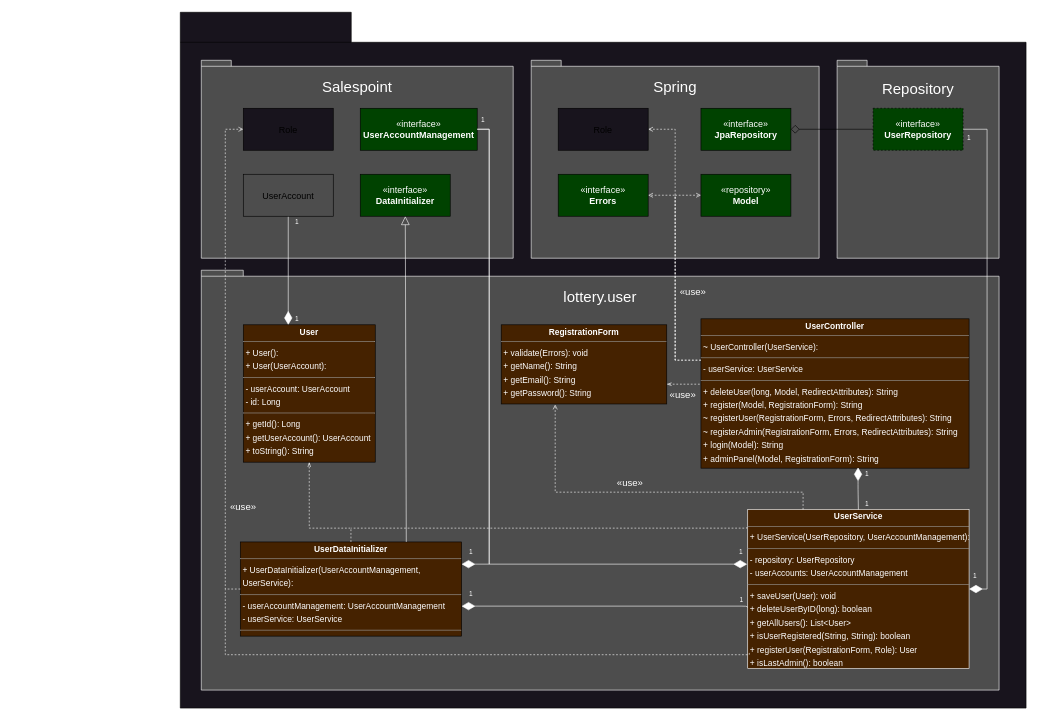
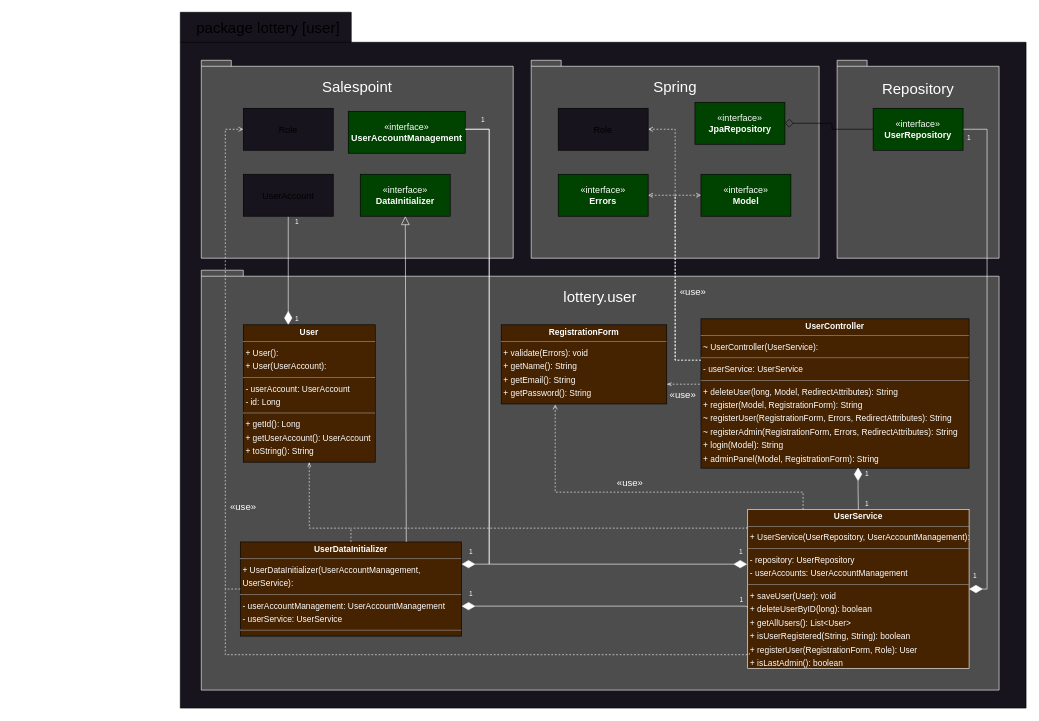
  <mxCell id="0" />
  <mxCell id="1" parent="0" />
  <mxCell id="2" value="" style="shape=folder;fontStyle=1;spacingTop=10;tabWidth=285;tabHeight=50;tabPosition=left;html=1;whiteSpace=wrap;fillColor=#18141D;" vertex="1" parent="1"><mxGeometry x="20" y="20" width="1410" height="1160" as="geometry" /></mxCell>
  <mxCell id="3" value="&lt;p style=&quot;line-height: 100%; font-size: 25px;&quot;&gt;&lt;font color=&quot;#ffffff&quot; style=&quot;font-size: 25px;&quot;&gt;lottery.user&lt;/font&gt;&lt;/p&gt;" style="shape=folder;fontStyle=0;spacingTop=0;tabWidth=50;tabHeight=10;tabPosition=left;html=1;whiteSpace=wrap;fillColor=#4d4d4d;strokeColor=#FFFFFF;fontColor=#333333;verticalAlign=top;fontSize=25;" vertex="1" parent="1"><mxGeometry x="55" y="450" width="1330" height="700" as="geometry" /></mxCell>
  <mxCell id="4" value="&lt;p style=&quot;line-height: 100%; font-size: 25px;&quot;&gt;&lt;font color=&quot;#ffffff&quot; style=&quot;font-size: 25px;&quot;&gt;Salespoint&lt;/font&gt;&lt;/p&gt;" style="shape=folder;fontStyle=0;spacingTop=0;tabWidth=50;tabHeight=10;tabPosition=left;html=1;whiteSpace=wrap;fillColor=#4d4d4d;strokeColor=#FFFFFF;fontColor=#333333;verticalAlign=top;fontSize=25;" vertex="1" parent="1"><mxGeometry x="55" y="100" width="520" height="330" as="geometry" /></mxCell>
  <mxCell id="5" value="&lt;p style=&quot;line-height: 100%; font-size: 25px;&quot;&gt;&lt;font color=&quot;#ffffff&quot; style=&quot;font-size: 25px;&quot;&gt;Spring&lt;/font&gt;&lt;/p&gt;" style="shape=folder;fontStyle=0;spacingTop=0;tabWidth=50;tabHeight=10;tabPosition=left;html=1;whiteSpace=wrap;fillColor=#4d4d4d;strokeColor=#FFFFFF;fontColor=#333333;verticalAlign=top;fontSize=25;" parent="1" vertex="1"><mxGeometry x="605" y="100" width="480" height="330" as="geometry" /></mxCell>
  <mxCell id="6" value="&lt;p style=&quot;margin:0px;margin-top:4px;text-align:center;&quot;&gt;&lt;b&gt;RegistrationForm&lt;/b&gt;&lt;/p&gt;&lt;hr size=&quot;1&quot;&gt;&lt;p style=&quot;margin:0 0 0 4px;line-height:1.6;&quot;&gt;+ validate(Errors): void&lt;br&gt;+ getName(): String&lt;br&gt;+ getEmail(): String&lt;br&gt;+ getPassword(): String&lt;/p&gt;" style="verticalAlign=top;align=left;overflow=fill;fontSize=14;fontFamily=Helvetica;html=1;rounded=0;shadow=0;comic=0;labelBackgroundColor=none;strokeWidth=1;fillColor=#452200;fontColor=#ffffff;" parent="1" vertex="1"><mxGeometry x="555" y="541" width="276" height="132" as="geometry" /></mxCell>
  <mxCell id="7" value="&lt;p style=&quot;margin:0px;margin-top:4px;text-align:center;&quot;&gt;&lt;b&gt;User&lt;/b&gt;&lt;/p&gt;&lt;hr size=&quot;1&quot;&gt;&lt;p style=&quot;margin:0 0 0 4px;line-height:1.6;&quot;&gt;+ User(): &lt;br&gt;+ User(UserAccount): &lt;/p&gt;&lt;hr size=&quot;1&quot;&gt;&lt;p style=&quot;margin:0 0 0 4px;line-height:1.6;&quot;&gt;- userAccount: UserAccount&lt;br&gt;- id: Long&lt;/p&gt;&lt;hr size=&quot;1&quot;&gt;&lt;p style=&quot;margin:0 0 0 4px;line-height:1.6;&quot;&gt;+ getId(): Long&lt;br&gt;+ getUserAccount(): UserAccount&lt;br&gt;+ toString(): String&lt;/p&gt;" style="verticalAlign=top;align=left;overflow=fill;fontSize=14;fontFamily=Helvetica;html=1;rounded=0;shadow=0;comic=0;labelBackgroundColor=none;strokeWidth=1;fillColor=#452200;fontColor=#ffffff;" parent="1" vertex="1"><mxGeometry x="125" y="541" width="220" height="229" as="geometry" /></mxCell>
  <mxCell id="8" value="&lt;p style=&quot;margin:0px;margin-top:4px;text-align:center;&quot;&gt;&lt;b&gt;UserController&lt;/b&gt;&lt;/p&gt;&lt;hr size=&quot;1&quot;&gt;&lt;p style=&quot;margin:0 0 0 4px;line-height:1.6;&quot;&gt;~ UserController(UserService): &lt;/p&gt;&lt;hr size=&quot;1&quot;&gt;&lt;p style=&quot;margin:0 0 0 4px;line-height:1.6;&quot;&gt;- userService: UserService&lt;/p&gt;&lt;hr size=&quot;1&quot;&gt;&lt;p style=&quot;margin:0 0 0 4px;line-height:1.6;&quot;&gt;+ deleteUser(long, Model, RedirectAttributes): String&lt;br&gt;+ register(Model, RegistrationForm): String&lt;br&gt;~ registerUser(RegistrationForm, Errors, RedirectAttributes): String&lt;br&gt;~ registerAdmin(RegistrationForm, Errors, RedirectAttributes): String&lt;br&gt;+ login(Model): String&lt;br&gt;+ adminPanel(Model, RegistrationForm): String&lt;/p&gt;" style="verticalAlign=top;align=left;overflow=fill;fontSize=14;fontFamily=Helvetica;html=1;rounded=0;shadow=0;comic=0;labelBackgroundColor=none;strokeWidth=1;fillColor=#452200;fontColor=#ffffff;" parent="1" vertex="1"><mxGeometry x="888" y="531" width="447" height="249" as="geometry" /></mxCell>
  <mxCell id="9" value="&lt;p style=&quot;margin:0px;margin-top:4px;text-align:center;&quot;&gt;&lt;b&gt;UserDataInitializer&lt;/b&gt;&lt;/p&gt;&lt;hr size=&quot;1&quot;&gt;&lt;p style=&quot;margin:0 0 0 4px;line-height:1.6;&quot;&gt;+ UserDataInitializer(UserAccountManagement, UserService): &lt;/p&gt;&lt;hr size=&quot;1&quot;&gt;&lt;p style=&quot;margin:0 0 0 4px;line-height:1.6;&quot;&gt;- userAccountManagement: UserAccountManagement&lt;br&gt;- userService: UserService&lt;/p&gt;&lt;hr size=&quot;1&quot;&gt;&lt;p style=&quot;margin:0 0 0 4px;line-height:1.6;&quot;&gt;+ initialize(): void&lt;/p&gt;" style="verticalAlign=top;align=left;overflow=fill;fontSize=14;fontFamily=Helvetica;html=1;rounded=0;shadow=0;comic=0;labelBackgroundColor=none;strokeWidth=1;fillColor=#452200;whiteSpace=wrap;fontColor=#ffffff;" parent="1" vertex="1"><mxGeometry x="120" y="903" width="369" height="157" as="geometry" /></mxCell>
  <mxCell id="10" value="&lt;p style=&quot;margin:0px;margin-top:4px;text-align:center;&quot;&gt;&lt;b&gt;UserService&lt;/b&gt;&lt;/p&gt;&lt;hr size=&quot;1&quot;&gt;&lt;p style=&quot;margin:0 0 0 4px;line-height:1.6;&quot;&gt;+ UserService(UserRepository, UserAccountManagement): &lt;/p&gt;&lt;hr size=&quot;1&quot;&gt;&lt;p style=&quot;margin:0 0 0 4px;line-height:1.6;&quot;&gt;- repository: UserRepository&lt;br&gt;- userAccounts: UserAccountManagement&lt;/p&gt;&lt;hr size=&quot;1&quot;&gt;&lt;p style=&quot;margin:0 0 0 4px;line-height:1.6;&quot;&gt;+ saveUser(User): void&lt;br&gt;+ deleteUserByID(long): boolean&lt;br&gt;+ getAllUsers(): List&amp;lt;User&amp;gt;&lt;br&gt;+ isUserRegistered(String, String): boolean&lt;br&gt;+ registerUser(RegistrationForm, Role): User&lt;br&gt;+ isLastAdmin(): boolean&lt;/p&gt;" style="verticalAlign=top;align=left;overflow=fill;fontSize=14;fontFamily=Helvetica;html=1;rounded=0;shadow=0;comic=0;labelBackgroundColor=none;strokeWidth=1;fillColor=#452200;strokeColor=#ffffff;fontColor=#ffffff;" parent="1" vertex="1"><mxGeometry x="966" y="849" width="369" height="265" as="geometry" /></mxCell>
  <mxCell id="11" value="" style="html=1;rounded=1;edgeStyle=orthogonalEdgeStyle;dashed=1;startArrow=none;endArrow=openThin;endSize=6;strokeColor=#ffffff;entryX=1;entryY=0.75;entryDx=0;entryDy=0;" parent="1" target="6" edge="1"><mxGeometry width="50" height="50" relative="1" as="geometry"><Array as="points"><mxPoint x="886" y="640" /></Array><mxPoint x="886" y="640" as="sourcePoint" /><mxPoint x="843.112" y="633.796" as="targetPoint" /></mxGeometry></mxCell>
  <mxCell id="12" value="" style="html=1;rounded=1;edgeStyle=orthogonalEdgeStyle;dashed=0;startArrow=diamondThin;endArrow=none;endSize=12;strokeColor=#ffffff;entryX=0.5;entryY=0;entryDx=0;entryDy=0;exitX=0.586;exitY=0.995;exitDx=0;exitDy=0;exitPerimeter=0;endFill=0;startFill=1;startSize=20;" parent="1" source="8" target="10" edge="1"><mxGeometry width="50" height="50" relative="1" as="geometry"><Array as="points" /></mxGeometry></mxCell>
  <mxCell id="13" value="" style="edgeLabel;resizable=0;html=1;align=left;verticalAlign=top;strokeColor=default;" parent="12" vertex="1" connectable="0"><mxGeometry x="190" y="262" as="geometry" /></mxCell>
  <mxCell id="14" value="" style="html=1;rounded=0;edgeStyle=orthogonalEdgeStyle;dashed=1;startArrow=none;endArrow=openThin;endSize=6;strokeColor=#ffffff;exitX=0.500;exitY=0.000;exitDx=0;exitDy=0;entryX=0.500;entryY=1.000;entryDx=0;entryDy=0;" parent="1" source="9" target="7" edge="1"><mxGeometry width="50" height="50" relative="1" as="geometry"><Array as="points"><mxPoint x="304" y="880" /><mxPoint x="235" y="880" /></Array></mxGeometry></mxCell>
  <mxCell id="15" value="" style="edgeLabel;resizable=0;html=1;align=left;verticalAlign=top;strokeColor=default;labelBackgroundColor=#4d4d4d;fontColor=#ffffff;" parent="14" vertex="1" connectable="0"><mxGeometry x="-280" y="140" as="geometry" /></mxCell>
  <mxCell id="16" value="" style="html=1;rounded=1;edgeStyle=orthogonalEdgeStyle;startArrow=diamondThin;endArrow=none;endSize=12;strokeColor=#ffffff;entryX=0.001;entryY=0.614;entryDx=0;entryDy=0;entryPerimeter=0;endFill=0;startFill=1;startSize=20;" parent="1" target="10" edge="1"><mxGeometry width="50" height="50" relative="1" as="geometry"><Array as="points"><mxPoint x="965" y="1010" /><mxPoint x="965" y="1012" /></Array><mxPoint x="489" y="1010" as="sourcePoint" /><mxPoint x="855" y="1010" as="targetPoint" /></mxGeometry></mxCell>
  <mxCell id="17" value="" style="html=1;rounded=0;edgeStyle=orthogonalEdgeStyle;dashed=1;startArrow=none;endArrow=open;endSize=6;strokeColor=#ffffff;exitX=0.25;exitY=0;exitDx=0;exitDy=0;endFill=0;" parent="1" source="10" edge="1"><mxGeometry width="50" height="50" relative="1" as="geometry"><Array as="points"><mxPoint x="1058" y="820" /><mxPoint x="645" y="820" /></Array><mxPoint x="645" y="674" as="targetPoint" /></mxGeometry></mxCell>
  <mxCell id="18" value="" style="html=1;rounded=0;edgeStyle=orthogonalEdgeStyle;dashed=1;startArrow=none;endArrow=none;endSize=12;strokeColor=#ffffff;exitX=-0.004;exitY=0.111;exitDx=0;exitDy=0;fontColor=#ffffff;exitPerimeter=0;endFill=0;" parent="1" source="10" edge="1"><mxGeometry width="50" height="50" relative="1" as="geometry"><Array as="points"><mxPoint x="965" y="880" /></Array><mxPoint x="305" y="880" as="targetPoint" /></mxGeometry></mxCell>
- <mxCell id="19" value="«interface»&lt;br style=&quot;font-size: 15px;&quot;&gt;&lt;b style=&quot;font-size: 15px;&quot;&gt;JpaRepository&lt;/b&gt;" style="html=1;whiteSpace=wrap;fillColor=#004200;fontColor=#ffffff;fontSize=15;" parent="1" vertex="1"><mxGeometry x="888" y="180" width="150" height="70" as="geometry" /></mxCell>
- <mxCell id="20" value="«repository»&lt;br style=&quot;font-size: 15px;&quot;&gt;&lt;b style=&quot;font-size: 15px;&quot;&gt;Model&lt;/b&gt;" style="html=1;whiteSpace=wrap;fillColor=#004200;fontColor=#ffffff;fontSize=15;" parent="1" vertex="1"><mxGeometry x="888" y="290" width="150" height="70" as="geometry" /></mxCell>
+ <mxCell id="19" value="«interface»&lt;br style=&quot;font-size: 15px;&quot;&gt;&lt;b style=&quot;font-size: 15px;&quot;&gt;JpaRepository&lt;/b&gt;" style="html=1;whiteSpace=wrap;fillColor=#004200;fontColor=#ffffff;fontSize=15;" parent="1" vertex="1"><mxGeometry x="878" y="170" width="150" height="70" as="geometry" /></mxCell>
+ <mxCell id="20" value="«interface»&lt;br style=&quot;font-size: 15px;&quot;&gt;&lt;b style=&quot;font-size: 15px;&quot;&gt;Model&lt;/b&gt;" style="html=1;whiteSpace=wrap;fillColor=#004200;fontColor=#ffffff;fontSize=15;" parent="1" vertex="1"><mxGeometry x="888" y="290" width="150" height="70" as="geometry" /></mxCell>
  <mxCell id="21" value="«interface»&lt;br style=&quot;font-size: 15px;&quot;&gt;&lt;b style=&quot;font-size: 15px;&quot;&gt;Errors&lt;/b&gt;" style="html=1;whiteSpace=wrap;fillColor=#004200;fontColor=#ffffff;fontSize=15;" parent="1" vertex="1"><mxGeometry x="650" y="290" width="150" height="70" as="geometry" /></mxCell>
- <mxCell id="22" value="«interface»&lt;br style=&quot;font-size: 15px;&quot;&gt;&lt;b style=&quot;font-size: 15px;&quot;&gt;UserAccountManagement&lt;/b&gt;" style="html=1;whiteSpace=wrap;fillColor=#004200;fontColor=#ffffff;fontSize=15;" parent="1" vertex="1"><mxGeometry x="320" y="180" width="195" height="70" as="geometry" /></mxCell>
+ <mxCell id="22" value="«interface»&lt;br style=&quot;font-size: 15px;&quot;&gt;&lt;b style=&quot;font-size: 15px;&quot;&gt;UserAccountManagement&lt;/b&gt;" style="html=1;whiteSpace=wrap;fillColor=#004200;fontColor=#ffffff;fontSize=15;" parent="1" vertex="1"><mxGeometry x="300" y="185" width="195" height="70" as="geometry" /></mxCell>
  <mxCell id="23" value="«interface»&lt;br style=&quot;font-size: 15px;&quot;&gt;&lt;b style=&quot;font-size: 15px;&quot;&gt;DataInitializer&lt;/b&gt;" style="html=1;whiteSpace=wrap;fillColor=#004200;fontColor=#ffffff;fontSize=15;" parent="1" vertex="1"><mxGeometry x="320" y="290" width="150" height="70" as="geometry" /></mxCell>
  <mxCell id="24" value="" style="endArrow=open;endFill=0;html=1;edgeStyle=orthogonalEdgeStyle;align=left;verticalAlign=top;rounded=0;exitX=0;exitY=0.5;exitDx=0;exitDy=0;strokeColor=#ffffff;entryX=0;entryY=0.5;entryDx=0;entryDy=0;dashed=1;" parent="1" source="9" target="34" edge="1"><mxGeometry x="-1" relative="1" as="geometry"><mxPoint x="175" y="981" as="sourcePoint" /><mxPoint x="185" y="236" as="targetPoint" /><Array as="points"><mxPoint x="95" y="982" /><mxPoint x="95" y="215" /></Array></mxGeometry></mxCell>
  <mxCell id="25" value="" style="endArrow=none;endFill=0;html=1;edgeStyle=orthogonalEdgeStyle;align=left;verticalAlign=top;rounded=0;strokeColor=#ffffff;startArrow=diamondThin;startFill=1;startSize=20;" parent="1" target="22" edge="1"><mxGeometry x="-1" relative="1" as="geometry"><mxPoint x="489" y="940" as="sourcePoint" /><mxPoint x="615" as="targetPoint" y="690" /><Array as="points"><mxPoint x="489" y="940" /><mxPoint x="535" y="940" /><mxPoint x="535" y="215" /></Array></mxGeometry></mxCell>
  <mxCell id="26" value="" style="endArrow=block;endSize=12;endFill=0;html=1;rounded=0;strokeColor=#ffffff;exitX=0.75;exitY=0;exitDx=0;exitDy=0;" parent="1" source="9" target="23" edge="1"><mxGeometry x="-0.001" width="160" relative="1" as="geometry"><mxPoint x="595" y="560" as="sourcePoint" /><mxPoint x="755" y="560" as="targetPoint" /><mxPoint as="offset" /></mxGeometry></mxCell>
  <mxCell id="27" value="" style="endArrow=none;endFill=0;html=1;edgeStyle=orthogonalEdgeStyle;align=left;verticalAlign=top;rounded=0;strokeColor=#ffffff;entryX=0.5;entryY=1;entryDx=0;entryDy=0;startArrow=diamondThin;startFill=1;startSize=20;" parent="1" source="7" target="35" edge="1"><mxGeometry x="-1" relative="1" as="geometry"><mxPoint x="405" y="470" as="sourcePoint" /><mxPoint x="395.04" y="236" as="targetPoint" /><Array as="points"><mxPoint x="200" y="520" /><mxPoint x="200" y="520" /></Array></mxGeometry></mxCell>
  <mxCell id="28" value="" style="endArrow=open;endFill=0;html=1;edgeStyle=orthogonalEdgeStyle;align=left;verticalAlign=top;rounded=0;strokeColor=#ffffff;entryX=1;entryY=0.5;entryDx=0;entryDy=0;dashed=1;" parent="1" source="8" target="36" edge="1"><mxGeometry x="-1" relative="1" as="geometry"><mxPoint x="405" y="470" as="sourcePoint" /><mxPoint x="945" y="182" as="targetPoint" /><Array as="points"><mxPoint x="845" y="600" /><mxPoint x="845" y="215" /></Array></mxGeometry></mxCell>
  <mxCell id="29" value="" style="endArrow=open;endFill=0;html=1;edgeStyle=orthogonalEdgeStyle;align=left;verticalAlign=top;rounded=0;strokeColor=#ffffff;entryX=1;entryY=0.5;entryDx=0;entryDy=0;dashed=1;" parent="1" edge="1" target="21"><mxGeometry x="-1" relative="1" as="geometry"><mxPoint x="845" y="600" as="sourcePoint" /><mxPoint x="975" y="244" as="targetPoint" /><Array as="points"><mxPoint x="845" y="530" /><mxPoint x="845" y="325" /></Array></mxGeometry></mxCell>
  <mxCell id="30" value="" style="endArrow=open;endFill=0;html=1;edgeStyle=orthogonalEdgeStyle;align=left;verticalAlign=top;rounded=0;strokeColor=#ffffff;entryX=0;entryY=0.5;entryDx=0;entryDy=0;dashed=1;" parent="1" source="8" target="20" edge="1"><mxGeometry x="-1" relative="1" as="geometry"><mxPoint x="265" y="500" as="sourcePoint" /><mxPoint x="425" y="500" as="targetPoint" /><Array as="points"><mxPoint x="845" y="600" /><mxPoint x="845" y="325" /></Array></mxGeometry></mxCell>
  <mxCell id="31" value="" style="endArrow=none;endFill=0;html=1;edgeStyle=orthogonalEdgeStyle;align=left;verticalAlign=top;rounded=0;strokeColor=#ffffff;startArrow=diamondThin;startFill=1;startSize=20;" parent="1" target="22" edge="1"><mxGeometry x="-1" relative="1" as="geometry"><mxPoint x="965" y="940" as="sourcePoint" /><mxPoint x="895" y="510" as="targetPoint" /><Array as="points"><mxPoint x="535" y="940" /><mxPoint x="535" y="215" /></Array></mxGeometry></mxCell>
  <mxCell id="32" value="" style="endArrow=none;endFill=0;html=1;edgeStyle=orthogonalEdgeStyle;align=left;verticalAlign=top;rounded=0;exitX=0.007;exitY=0.902;exitDx=0;exitDy=0;exitPerimeter=0;strokeColor=#ffffff;dashed=1;" parent="1" source="10" edge="1"><mxGeometry x="-1" relative="1" as="geometry"><mxPoint x="695" y="1091" as="sourcePoint" /><mxPoint x="95" y="982" as="targetPoint" /><Array as="points"><mxPoint x="749" y="1091" /><mxPoint x="95" y="1091" /><mxPoint x="95" y="195" /></Array></mxGeometry></mxCell>
+ <mxCell id="33" value="package lottery [user]&amp;nbsp;" style="text;html=1;strokeColor=none;fillColor=none;align=center;verticalAlign=middle;whiteSpace=wrap;rounded=0;fontSize=25;" vertex="1" parent="1"><mxGeometry x="20" y="30" width="300" height="30" as="geometry" /></mxCell>
  <mxCell id="34" value="Role" style="html=1;dropTarget=0;whiteSpace=wrap;fillColor=#18141D;fontSize=15;" vertex="1" parent="1"><mxGeometry x="125" y="180" width="150" height="70" as="geometry" /></mxCell>
- <mxCell id="35" value="UserAccount" style="html=1;dropTarget=0;whiteSpace=wrap;fillColor=#4d4d4d;fontSize=15;" vertex="1" parent="1"><mxGeometry x="125" y="290" width="150" height="70" as="geometry" /></mxCell>
+ <mxCell id="35" value="UserAccount" style="html=1;dropTarget=0;whiteSpace=wrap;fillColor=#18141D;fontSize=15;" vertex="1" parent="1"><mxGeometry x="125" y="290" width="150" height="70" as="geometry" /></mxCell>
  <mxCell id="36" value="Role" style="html=1;dropTarget=0;whiteSpace=wrap;fillColor=#18141D;fontSize=15;" vertex="1" parent="1"><mxGeometry x="650" y="180" width="150" height="70" as="geometry" /></mxCell>
  <mxCell id="37" value="&lt;p style=&quot;font-size: 25px;&quot;&gt;&lt;span style=&quot;font-weight: normal;&quot;&gt;Repository&lt;/span&gt;&lt;/p&gt;" style="shape=folder;fontStyle=0;spacingTop=0;tabWidth=50;tabHeight=10;tabPosition=left;html=1;whiteSpace=wrap;align=center;fillColor=#4D4D4D;strokeColor=#FFFFFF;fontColor=#ffffff;gradientColor=none;fontSize=25;verticalAlign=top;labelPosition=center;verticalLabelPosition=middle;horizontal=1;" vertex="1" parent="1"><mxGeometry x="1115" y="100" width="270" height="330" as="geometry" /></mxCell>
  <mxCell id="38" value="" style="html=1;rounded=0;edgeStyle=orthogonalEdgeStyle;dashed=0;startArrow=diamondThin;endArrow=none;endSize=12;strokeColor=#ffffff;exitX=1;exitY=0.5;exitDx=0;exitDy=0;entryX=1;entryY=0.5;entryDx=0;entryDy=0;fontColor=#ffffff;endFill=0;startFill=1;startSize=20;" parent="1" source="10" target="41" edge="1"><mxGeometry width="50" height="50" relative="1" as="geometry"><Array as="points"><mxPoint x="1365" y="982" /><mxPoint x="1365" y="215" /></Array><mxPoint x="1260" y="264" as="targetPoint" /></mxGeometry></mxCell>
  <mxCell id="39" value="" style="edgeLabel;resizable=0;html=1;align=left;verticalAlign=top;strokeColor=default;" parent="38" vertex="1" connectable="0"><mxGeometry x="522" y="406" as="geometry" /></mxCell>
  <mxCell id="40" style="edgeStyle=orthogonalEdgeStyle;rounded=0;orthogonalLoop=1;jettySize=auto;html=1;exitX=0;exitY=0.5;exitDx=0;exitDy=0;entryX=1;entryY=0.5;entryDx=0;entryDy=0;endArrow=diamond;endFill=0;endSize=12;" edge="1" parent="1" source="41" target="19"><mxGeometry relative="1" as="geometry" /></mxCell>
- <mxCell id="41" value="«interface»&lt;br style=&quot;font-size: 15px;&quot;&gt;&lt;b style=&quot;font-size: 15px;&quot;&gt;UserRepository&lt;/b&gt;" style="html=1;whiteSpace=wrap;fillColor=#004200;fontColor=#ffffff;fontSize=15;dashed=1;" vertex="1" parent="1"><mxGeometry x="1175" y="180" width="150" height="70" as="geometry" /></mxCell>
+ <mxCell id="41" value="«interface»&lt;br style=&quot;font-size: 15px;&quot;&gt;&lt;b style=&quot;font-size: 15px;&quot;&gt;UserRepository&lt;/b&gt;" style="html=1;whiteSpace=wrap;fillColor=#004200;fontColor=#ffffff;fontSize=15;" vertex="1" parent="1"><mxGeometry x="1175" y="180" width="150" height="70" as="geometry" /></mxCell>
  <mxCell id="42" value="«use»" style="text;html=1;strokeColor=none;fillColor=none;align=center;verticalAlign=middle;whiteSpace=wrap;rounded=0;fontSize=16;fontColor=#FFFFFF;" vertex="1" parent="1"><mxGeometry x="95" y="830" width="60" height="30" as="geometry" /></mxCell>
  <mxCell id="43" value="«use»" style="text;html=1;strokeColor=none;fillColor=none;align=center;verticalAlign=middle;whiteSpace=wrap;rounded=0;fontSize=16;fontColor=#FFFFFF;" vertex="1" parent="1"><mxGeometry x="740" y="789" width="60" height="30" as="geometry" /></mxCell>
  <mxCell id="44" value="1" style="text;html=1;strokeColor=none;fillColor=none;align=center;verticalAlign=middle;whiteSpace=wrap;rounded=0;fontSize=11;fontColor=#FFFFFF;" vertex="1" parent="1"><mxGeometry x="495" y="980" width="20" height="20" as="geometry" /></mxCell>
  <mxCell id="45" value="1" style="text;html=1;strokeColor=none;fillColor=none;align=center;verticalAlign=middle;whiteSpace=wrap;rounded=0;fontSize=11;fontColor=#FFFFFF;" vertex="1" parent="1"><mxGeometry x="1155" y="780" width="20" height="20" as="geometry" /></mxCell>
  <mxCell id="46" value="1" style="text;html=1;strokeColor=none;fillColor=none;align=center;verticalAlign=middle;whiteSpace=wrap;rounded=0;fontSize=11;fontColor=#FFFFFF;" vertex="1" parent="1"><mxGeometry x="946" y="990" width="20" height="20" as="geometry" /></mxCell>
  <mxCell id="47" value="1" style="text;html=1;strokeColor=none;fillColor=none;align=center;verticalAlign=middle;whiteSpace=wrap;rounded=0;fontSize=11;fontColor=#FFFFFF;" vertex="1" parent="1"><mxGeometry x="1155" y="829" width="20" height="20" as="geometry" /></mxCell>
  <mxCell id="48" value="1" style="text;html=1;strokeColor=none;fillColor=none;align=center;verticalAlign=middle;whiteSpace=wrap;rounded=0;fontSize=11;fontColor=#FFFFFF;" vertex="1" parent="1"><mxGeometry x="1335" y="950" width="20" height="20" as="geometry" /></mxCell>
  <mxCell id="49" value="1" style="text;html=1;strokeColor=none;fillColor=none;align=center;verticalAlign=middle;whiteSpace=wrap;rounded=0;fontSize=11;fontColor=#FFFFFF;" vertex="1" parent="1"><mxGeometry x="1325" y="220" width="20" height="20" as="geometry" /></mxCell>
  <mxCell id="50" value="«use»" style="text;html=1;strokeColor=none;fillColor=none;align=center;verticalAlign=middle;whiteSpace=wrap;rounded=0;fontSize=16;fontColor=#FFFFFF;" vertex="1" parent="1"><mxGeometry x="845" y="470" width="60" height="30" as="geometry" /></mxCell>
  <mxCell id="51" value="«use»" style="text;html=1;strokeColor=none;fillColor=none;align=center;verticalAlign=middle;whiteSpace=wrap;rounded=0;fontSize=16;fontColor=#FFFFFF;" vertex="1" parent="1"><mxGeometry x="828" y="643" width="60" height="30" as="geometry" /></mxCell>
  <mxCell id="52" value="1" style="text;html=1;strokeColor=none;fillColor=none;align=center;verticalAlign=middle;whiteSpace=wrap;rounded=0;fontSize=11;fontColor=#FFFFFF;" vertex="1" parent="1"><mxGeometry x="205" y="521" width="20" height="20" as="geometry" /></mxCell>
  <mxCell id="53" value="1" style="text;html=1;strokeColor=none;fillColor=none;align=center;verticalAlign=middle;whiteSpace=wrap;rounded=0;fontSize=11;fontColor=#FFFFFF;" vertex="1" parent="1"><mxGeometry x="205" y="360" width="20" height="20" as="geometry" /></mxCell>
  <mxCell id="54" value="1" style="text;html=1;strokeColor=none;fillColor=none;align=center;verticalAlign=middle;whiteSpace=wrap;rounded=0;fontSize=11;fontColor=#FFFFFF;" vertex="1" parent="1"><mxGeometry x="495" y="910" width="20" height="20" as="geometry" /></mxCell>
  <mxCell id="55" value="1" style="text;html=1;strokeColor=none;fillColor=none;align=center;verticalAlign=middle;whiteSpace=wrap;rounded=0;fontSize=11;fontColor=#FFFFFF;" vertex="1" parent="1"><mxGeometry x="945" y="910" width="20" height="20" as="geometry" /></mxCell>
  <mxCell id="56" value="1" style="text;html=1;strokeColor=none;fillColor=none;align=center;verticalAlign=middle;whiteSpace=wrap;rounded=0;fontSize=11;fontColor=#FFFFFF;" vertex="1" parent="1"><mxGeometry x="515" y="190" width="20" height="20" as="geometry" /></mxCell>
